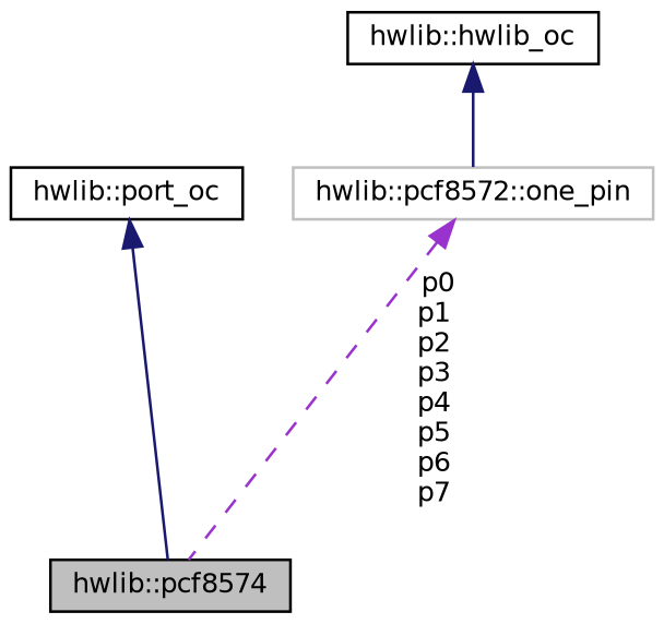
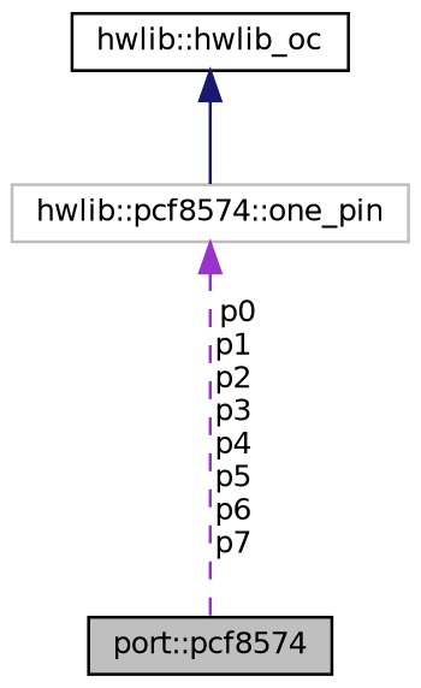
  digraph {
    node [color=black fillcolor=white fontname=Helvetica fontsize=10 shape=record style=filled]
    edge [color=midnightblue dir=back fontname=Helvetica fontsize=10 labelfontname=Helvetica labelfontsize=10 style=solid]
-   n1 [fillcolor=grey75 fontcolor=black height=0.2 label="hwlib::pcf8574" width=0.4]
-   n2 [height=0.2 label="hwlib::port_oc" width=0.4]
-   n3 [color=grey75 height=0.2 label="hwlib::pcf8572::one_pin" width=0.4]
+   n1 [fillcolor=grey75 fontcolor=black height=0.2 label="port::pcf8574" width=0.4]
+   n3 [color=grey75 height=0.2 label="hwlib::pcf8574::one_pin" width=0.4]
    n4 [height=0.2 label="hwlib::hwlib_oc" width=0.4]
-   n2 -> n1
    n3 -> n1 [color=darkorchid3 label=" p0\np1\np2\np3\np4\np5\np6\np7" style=dashed]
    n4 -> n3
  }
